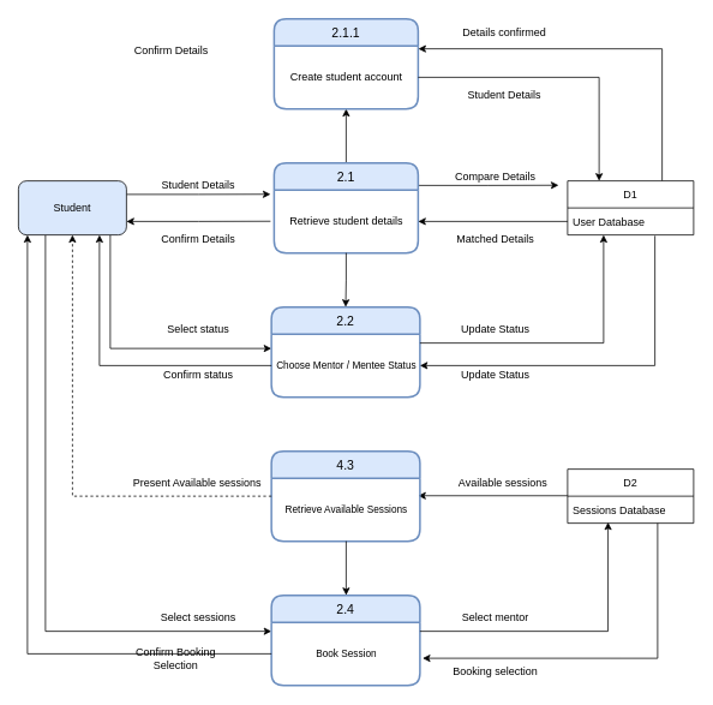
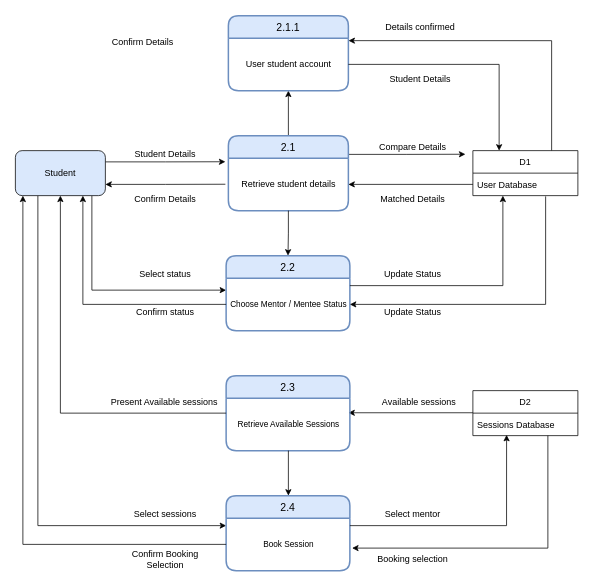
  <mxCell id="0" />
  <mxCell id="1" parent="0" />
  <mxCell id="2" style="edgeStyle=orthogonalEdgeStyle;rounded=0;orthogonalLoop=1;jettySize=auto;html=1;exitX=1;exitY=0.25;exitDx=0;exitDy=0;startArrow=none;startFill=0;endArrow=classic;endFill=1;" parent="1" source="4" edge="1"><mxGeometry relative="1" as="geometry"><mxPoint x="620" y="204.833" as="targetPoint" /></mxGeometry></mxCell>
  <mxCell id="3" style="edgeStyle=orthogonalEdgeStyle;rounded=0;orthogonalLoop=1;jettySize=auto;html=1;entryX=0.5;entryY=1;entryDx=0;entryDy=0;startArrow=none;startFill=0;endArrow=classic;endFill=1;" parent="1" source="4" target="20" edge="1"><mxGeometry relative="1" as="geometry" /></mxCell>
  <mxCell id="4" value="2.1" style="swimlane;childLayout=stackLayout;horizontal=1;startSize=30;horizontalStack=0;rounded=1;fontSize=14;fontStyle=0;strokeWidth=2;resizeParent=0;resizeLast=1;shadow=0;dashed=0;align=center;fillColor=#dae8fc;strokeColor=#6c8ebf;" parent="1" vertex="1"><mxGeometry x="304" y="180" width="160" height="100" as="geometry" /></mxCell>
  <mxCell id="5" value="Retrieve student details" style="text;html=1;align=center;verticalAlign=middle;resizable=0;points=[];autosize=1;strokeColor=none;fillColor=none;" parent="4" vertex="1"><mxGeometry y="30" width="160" height="70" as="geometry" /></mxCell>
  <mxCell id="6" style="edgeStyle=orthogonalEdgeStyle;rounded=0;orthogonalLoop=1;jettySize=auto;html=1;exitX=1;exitY=0.25;exitDx=0;exitDy=0;" parent="1" source="11" edge="1"><mxGeometry relative="1" as="geometry"><mxPoint x="300" y="214.833" as="targetPoint" /></mxGeometry></mxCell>
  <mxCell id="7" style="edgeStyle=orthogonalEdgeStyle;rounded=0;orthogonalLoop=1;jettySize=auto;html=1;exitX=1;exitY=0.75;exitDx=0;exitDy=0;entryX=1;entryY=0.75;entryDx=0;entryDy=0;" parent="1" source="11" target="11" edge="1"><mxGeometry relative="1" as="geometry"><mxPoint x="300" y="244.833" as="targetPoint" /></mxGeometry></mxCell>
  <mxCell id="8" style="edgeStyle=orthogonalEdgeStyle;rounded=0;orthogonalLoop=1;jettySize=auto;html=1;exitX=1;exitY=0.75;exitDx=0;exitDy=0;startArrow=classic;startFill=1;endArrow=none;endFill=0;" parent="1" source="11" edge="1"><mxGeometry relative="1" as="geometry"><mxPoint x="300" y="244.833" as="targetPoint" /></mxGeometry></mxCell>
  <mxCell id="9" style="edgeStyle=orthogonalEdgeStyle;rounded=0;orthogonalLoop=1;jettySize=auto;html=1;exitX=0.85;exitY=1;exitDx=0;exitDy=0;entryX=0;entryY=0.229;entryDx=0;entryDy=0;entryPerimeter=0;exitPerimeter=0;" parent="1" source="11" target="16" edge="1"><mxGeometry relative="1" as="geometry" /></mxCell>
  <mxCell id="10" style="edgeStyle=orthogonalEdgeStyle;rounded=0;orthogonalLoop=1;jettySize=auto;elbow=vertical;html=1;exitX=0.25;exitY=1;exitDx=0;exitDy=0;fontSize=11;" parent="1" source="11" target="40" edge="1"><mxGeometry relative="1" as="geometry"><Array as="points"><mxPoint x="50" y="700" /></Array></mxGeometry></mxCell>
  <mxCell id="11" value="Student" style="rounded=1;whiteSpace=wrap;html=1;fillColor=#dae8fc;" parent="1" vertex="1"><mxGeometry x="20" y="200" width="120" height="60" as="geometry" /></mxCell>
  <mxCell id="12" style="edgeStyle=orthogonalEdgeStyle;rounded=0;orthogonalLoop=1;jettySize=auto;html=1;exitX=0.75;exitY=0;exitDx=0;exitDy=0;entryX=1.001;entryY=0.048;entryDx=0;entryDy=0;entryPerimeter=0;startArrow=none;startFill=0;endArrow=classic;endFill=1;" parent="1" source="13" target="21" edge="1"><mxGeometry relative="1" as="geometry" /></mxCell>
  <mxCell id="13" value="D1" style="swimlane;fontStyle=0;childLayout=stackLayout;horizontal=1;startSize=30;horizontalStack=0;resizeParent=1;resizeParentMax=0;resizeLast=0;collapsible=1;marginBottom=0;" parent="1" vertex="1"><mxGeometry x="630" y="200" width="140" height="60" as="geometry" /></mxCell>
  <mxCell id="14" value="User Database" style="text;strokeColor=none;fillColor=none;align=left;verticalAlign=middle;spacingLeft=4;spacingRight=4;overflow=hidden;points=[[0,0.5],[1,0.5]];portConstraint=eastwest;rotatable=0;" parent="13" vertex="1"><mxGeometry y="30" width="140" height="30" as="geometry" /></mxCell>
  <mxCell id="15" value="2.2" style="swimlane;childLayout=stackLayout;horizontal=1;startSize=30;horizontalStack=0;rounded=1;fontSize=14;fontStyle=0;strokeWidth=2;resizeParent=0;resizeLast=1;shadow=0;dashed=0;align=center;fillColor=#dae8fc;strokeColor=#6c8ebf;" parent="1" vertex="1"><mxGeometry x="301" y="340" width="165" height="100" as="geometry" /></mxCell>
  <mxCell id="16" value="&lt;font style=&quot;font-size: 11px&quot;&gt;Choose Mentor / Mentee Status&lt;/font&gt;" style="text;html=1;align=center;verticalAlign=middle;resizable=0;points=[];autosize=1;strokeColor=none;fillColor=none;" parent="15" vertex="1"><mxGeometry y="30" width="165" height="70" as="geometry" /></mxCell>
  <mxCell id="17" style="edgeStyle=orthogonalEdgeStyle;rounded=0;orthogonalLoop=1;jettySize=auto;html=1;entryX=1.018;entryY=0.571;entryDx=0;entryDy=0;entryPerimeter=0;fontSize=11;elbow=vertical;" parent="1" source="18" target="40" edge="1"><mxGeometry relative="1" as="geometry"><Array as="points"><mxPoint x="730" y="730" /></Array></mxGeometry></mxCell>
  <mxCell id="18" value="D2" style="swimlane;fontStyle=0;childLayout=stackLayout;horizontal=1;startSize=30;horizontalStack=0;resizeParent=1;resizeParentMax=0;resizeLast=0;collapsible=1;marginBottom=0;" parent="1" vertex="1"><mxGeometry x="630" y="520" width="140" height="60" as="geometry" /></mxCell>
  <mxCell id="19" value="Sessions Database" style="text;strokeColor=none;fillColor=none;align=left;verticalAlign=middle;spacingLeft=4;spacingRight=4;overflow=hidden;points=[[0,0.5],[1,0.5]];portConstraint=eastwest;rotatable=0;" parent="18" vertex="1"><mxGeometry y="30" width="140" height="30" as="geometry" /></mxCell>
  <mxCell id="20" value="2.1.1" style="swimlane;childLayout=stackLayout;horizontal=1;startSize=30;horizontalStack=0;rounded=1;fontSize=14;fontStyle=0;strokeWidth=2;resizeParent=0;resizeLast=1;shadow=0;dashed=0;align=center;fillColor=#dae8fc;strokeColor=#6c8ebf;" parent="1" vertex="1"><mxGeometry x="304" y="20" width="160" height="100" as="geometry" /></mxCell>
- <mxCell id="21" value="Create student account" style="text;html=1;align=center;verticalAlign=middle;resizable=0;points=[];autosize=1;strokeColor=none;fillColor=none;" parent="20" vertex="1"><mxGeometry y="30" width="160" height="70" as="geometry" /></mxCell>
+ <mxCell id="21" value="User student account" style="text;html=1;align=center;verticalAlign=middle;resizable=0;points=[];autosize=1;strokeColor=none;fillColor=none;" parent="20" vertex="1"><mxGeometry y="30" width="160" height="70" as="geometry" /></mxCell>
  <mxCell id="22" value="Student Details" style="text;html=1;strokeColor=none;fillColor=none;align=center;verticalAlign=middle;whiteSpace=wrap;rounded=0;" parent="1" vertex="1"><mxGeometry x="170" y="190" width="100" height="30" as="geometry" /></mxCell>
  <mxCell id="23" value="Confirm Details" style="text;html=1;strokeColor=none;fillColor=none;align=center;verticalAlign=middle;whiteSpace=wrap;rounded=0;" parent="1" vertex="1"><mxGeometry x="170" y="250" width="100" height="30" as="geometry" /></mxCell>
  <mxCell id="24" style="edgeStyle=orthogonalEdgeStyle;rounded=0;orthogonalLoop=1;jettySize=auto;html=1;exitX=0;exitY=0.5;exitDx=0;exitDy=0;startArrow=none;startFill=0;endArrow=classic;endFill=1;" parent="1" source="14" target="5" edge="1"><mxGeometry relative="1" as="geometry" /></mxCell>
  <mxCell id="25" value="Compare Details" style="text;html=1;strokeColor=none;fillColor=none;align=center;verticalAlign=middle;whiteSpace=wrap;rounded=0;" parent="1" vertex="1"><mxGeometry x="500" y="180" width="100" height="30" as="geometry" /></mxCell>
  <mxCell id="26" value="Matched Details" style="text;html=1;strokeColor=none;fillColor=none;align=center;verticalAlign=middle;whiteSpace=wrap;rounded=0;" parent="1" vertex="1"><mxGeometry x="500" y="250" width="100" height="30" as="geometry" /></mxCell>
  <mxCell id="27" style="edgeStyle=orthogonalEdgeStyle;rounded=0;orthogonalLoop=1;jettySize=auto;html=1;startArrow=none;startFill=0;endArrow=classic;endFill=1;" parent="1" source="5" target="15" edge="1"><mxGeometry relative="1" as="geometry" /></mxCell>
  <mxCell id="28" value="Confirm Details" style="text;html=1;strokeColor=none;fillColor=none;align=center;verticalAlign=middle;whiteSpace=wrap;rounded=0;" parent="1" vertex="1"><mxGeometry x="140" y="40" width="100" height="30" as="geometry" /></mxCell>
  <mxCell id="29" style="edgeStyle=orthogonalEdgeStyle;rounded=0;orthogonalLoop=1;jettySize=auto;html=1;entryX=0.25;entryY=0;entryDx=0;entryDy=0;startArrow=none;startFill=0;endArrow=classic;endFill=1;" parent="1" source="21" target="13" edge="1"><mxGeometry relative="1" as="geometry" /></mxCell>
  <mxCell id="30" value="Student Details" style="text;html=1;strokeColor=none;fillColor=none;align=center;verticalAlign=middle;whiteSpace=wrap;rounded=0;" parent="1" vertex="1"><mxGeometry x="510" y="90" width="100" height="30" as="geometry" /></mxCell>
  <mxCell id="31" value="Details confirmed" style="text;html=1;strokeColor=none;fillColor=none;align=center;verticalAlign=middle;whiteSpace=wrap;rounded=0;" parent="1" vertex="1"><mxGeometry x="510" y="20" width="100" height="30" as="geometry" /></mxCell>
  <mxCell id="32" style="edgeStyle=orthogonalEdgeStyle;rounded=0;orthogonalLoop=1;jettySize=auto;html=1;entryX=0.75;entryY=1;entryDx=0;entryDy=0;" parent="1" source="16" target="11" edge="1"><mxGeometry relative="1" as="geometry" /></mxCell>
  <mxCell id="33" style="rounded=0;orthogonalLoop=1;jettySize=auto;html=1;startArrow=none;startFill=0;endArrow=classic;endFill=1;edgeStyle=elbowEdgeStyle;" parent="1" target="14" edge="1"><mxGeometry relative="1" as="geometry"><mxPoint x="622" y="380" as="targetPoint" /><mxPoint x="466" y="380" as="sourcePoint" /><Array as="points"><mxPoint x="670" y="310" /></Array></mxGeometry></mxCell>
  <mxCell id="34" style="edgeStyle=elbowEdgeStyle;rounded=0;orthogonalLoop=1;jettySize=auto;html=1;exitX=0.693;exitY=1.033;exitDx=0;exitDy=0;exitPerimeter=0;" parent="1" source="14" target="16" edge="1"><mxGeometry relative="1" as="geometry"><mxPoint x="610" y="405" as="sourcePoint" /><Array as="points"><mxPoint x="727" y="330" /></Array></mxGeometry></mxCell>
  <mxCell id="35" value="Select status" style="text;html=1;strokeColor=none;fillColor=none;align=center;verticalAlign=middle;whiteSpace=wrap;rounded=0;" parent="1" vertex="1"><mxGeometry x="170" y="350" width="100" height="30" as="geometry" /></mxCell>
  <mxCell id="36" value="Update Status" style="text;html=1;strokeColor=none;fillColor=none;align=center;verticalAlign=middle;whiteSpace=wrap;rounded=0;" parent="1" vertex="1"><mxGeometry x="500" y="350" width="100" height="30" as="geometry" /></mxCell>
  <mxCell id="37" value="Update Status" style="text;html=1;strokeColor=none;fillColor=none;align=center;verticalAlign=middle;whiteSpace=wrap;rounded=0;" parent="1" vertex="1"><mxGeometry x="500" y="400" width="100" height="30" as="geometry" /></mxCell>
  <mxCell id="38" value="Confirm status" style="text;html=1;strokeColor=none;fillColor=none;align=center;verticalAlign=middle;whiteSpace=wrap;rounded=0;" parent="1" vertex="1"><mxGeometry x="170" y="400" width="100" height="30" as="geometry" /></mxCell>
  <mxCell id="39" value="2.4" style="swimlane;childLayout=stackLayout;horizontal=1;startSize=30;horizontalStack=0;rounded=1;fontSize=14;fontStyle=0;strokeWidth=2;resizeParent=0;resizeLast=1;shadow=0;dashed=0;align=center;fillColor=#dae8fc;strokeColor=#6c8ebf;" parent="1" vertex="1"><mxGeometry x="301" y="660" width="165" height="100" as="geometry" /></mxCell>
  <mxCell id="40" value="&lt;font style=&quot;font-size: 11px&quot;&gt;Book Session&lt;/font&gt;" style="text;html=1;align=center;verticalAlign=middle;resizable=0;points=[];autosize=1;strokeColor=none;fillColor=none;" parent="39" vertex="1"><mxGeometry y="30" width="165" height="70" as="geometry" /></mxCell>
  <mxCell id="41" style="edgeStyle=orthogonalEdgeStyle;rounded=0;orthogonalLoop=1;jettySize=auto;html=1;exitX=0;exitY=0.5;exitDx=0;exitDy=0;startArrow=none;startFill=0;endArrow=classic;endFill=1;" parent="1" edge="1"><mxGeometry relative="1" as="geometry"><mxPoint x="630" y="549.5" as="sourcePoint" /><mxPoint x="464" y="549.5" as="targetPoint" /></mxGeometry></mxCell>
  <mxCell id="42" value="Select sessions" style="text;html=1;strokeColor=none;fillColor=none;align=center;verticalAlign=middle;whiteSpace=wrap;rounded=0;" parent="1" vertex="1"><mxGeometry x="170" y="670" width="100" height="30" as="geometry" /></mxCell>
- <mxCell id="43" value="4.3" style="swimlane;childLayout=stackLayout;horizontal=1;startSize=30;horizontalStack=0;rounded=1;fontSize=14;fontStyle=0;strokeWidth=2;resizeParent=0;resizeLast=1;shadow=0;dashed=0;align=center;fillColor=#dae8fc;strokeColor=#6c8ebf;" parent="1" vertex="1"><mxGeometry x="301" y="500" width="165" height="100" as="geometry" /></mxCell>
+ <mxCell id="43" value="2.3" style="swimlane;childLayout=stackLayout;horizontal=1;startSize=30;horizontalStack=0;rounded=1;fontSize=14;fontStyle=0;strokeWidth=2;resizeParent=0;resizeLast=1;shadow=0;dashed=0;align=center;fillColor=#dae8fc;strokeColor=#6c8ebf;" parent="1" vertex="1"><mxGeometry x="301" y="500" width="165" height="100" as="geometry" /></mxCell>
  <mxCell id="44" value="&lt;font style=&quot;font-size: 11px&quot;&gt;Retrieve Available Sessions&lt;/font&gt;" style="text;html=1;align=center;verticalAlign=middle;resizable=0;points=[];autosize=1;strokeColor=none;fillColor=none;" parent="43" vertex="1"><mxGeometry y="30" width="165" height="70" as="geometry" /></mxCell>
  <mxCell id="45" style="edgeStyle=none;rounded=0;orthogonalLoop=1;jettySize=auto;html=1;entryX=0.5;entryY=0;entryDx=0;entryDy=0;fontSize=11;" parent="1" edge="1"><mxGeometry relative="1" as="geometry"><mxPoint x="384" y="600" as="sourcePoint" /><mxPoint x="384" y="660" as="targetPoint" /></mxGeometry></mxCell>
- <mxCell id="46" style="edgeStyle=orthogonalEdgeStyle;rounded=0;orthogonalLoop=1;jettySize=auto;html=1;entryX=0.5;entryY=1;entryDx=0;entryDy=0;fontSize=11;dashed=1;" parent="1" source="44" target="11" edge="1"><mxGeometry relative="1" as="geometry"><Array as="points"><mxPoint x="80" y="550" /></Array></mxGeometry></mxCell>
+ <mxCell id="46" style="edgeStyle=orthogonalEdgeStyle;rounded=0;orthogonalLoop=1;jettySize=auto;html=1;entryX=0.5;entryY=1;entryDx=0;entryDy=0;fontSize=11;" parent="1" source="44" target="11" edge="1"><mxGeometry relative="1" as="geometry"><Array as="points"><mxPoint x="80" y="550" /></Array></mxGeometry></mxCell>
  <mxCell id="47" style="edgeStyle=orthogonalEdgeStyle;rounded=0;orthogonalLoop=1;jettySize=auto;html=1;entryX=0.321;entryY=0.967;entryDx=0;entryDy=0;entryPerimeter=0;fontSize=11;" parent="1" source="40" target="19" edge="1"><mxGeometry relative="1" as="geometry"><Array as="points"><mxPoint x="675" y="700" /></Array></mxGeometry></mxCell>
  <mxCell id="48" value="Select mentor" style="text;html=1;strokeColor=none;fillColor=none;align=center;verticalAlign=middle;whiteSpace=wrap;rounded=0;" parent="1" vertex="1"><mxGeometry x="500" y="670" width="100" height="30" as="geometry" /></mxCell>
  <mxCell id="49" value="Available sessions&amp;nbsp;" style="text;html=1;strokeColor=none;fillColor=none;align=center;verticalAlign=middle;whiteSpace=wrap;rounded=0;" parent="1" vertex="1"><mxGeometry x="505" y="520" width="110" height="30" as="geometry" /></mxCell>
  <mxCell id="50" value="Present Available sessions&amp;nbsp;" style="text;html=1;strokeColor=none;fillColor=none;align=center;verticalAlign=middle;whiteSpace=wrap;rounded=0;" parent="1" vertex="1"><mxGeometry x="142.5" y="520" width="155" height="30" as="geometry" /></mxCell>
  <mxCell id="51" value="Booking selection" style="text;html=1;strokeColor=none;fillColor=none;align=center;verticalAlign=middle;whiteSpace=wrap;rounded=0;" parent="1" vertex="1"><mxGeometry x="500" y="730" width="100" height="30" as="geometry" /></mxCell>
  <mxCell id="52" style="edgeStyle=orthogonalEdgeStyle;rounded=0;orthogonalLoop=1;jettySize=auto;html=1;fontSize=11;elbow=vertical;" parent="1" source="40" target="11" edge="1"><mxGeometry relative="1" as="geometry"><Array as="points"><mxPoint x="30" y="725" /></Array></mxGeometry></mxCell>
- <mxCell id="53" value="Confirm Booking Selection" style="text;html=1;strokeColor=none;fillColor=none;align=center;verticalAlign=middle;whiteSpace=wrap;rounded=0;" parent="1" vertex="1"><mxGeometry x="145" y="715" width="100" height="30" as="geometry" /></mxCell>
+ <mxCell id="53" value="Confirm Booking Selection" style="text;html=1;strokeColor=none;fillColor=none;align=center;verticalAlign=middle;whiteSpace=wrap;rounded=0;" parent="1" vertex="1"><mxGeometry x="170" y="730" width="100" height="30" as="geometry" /></mxCell>
